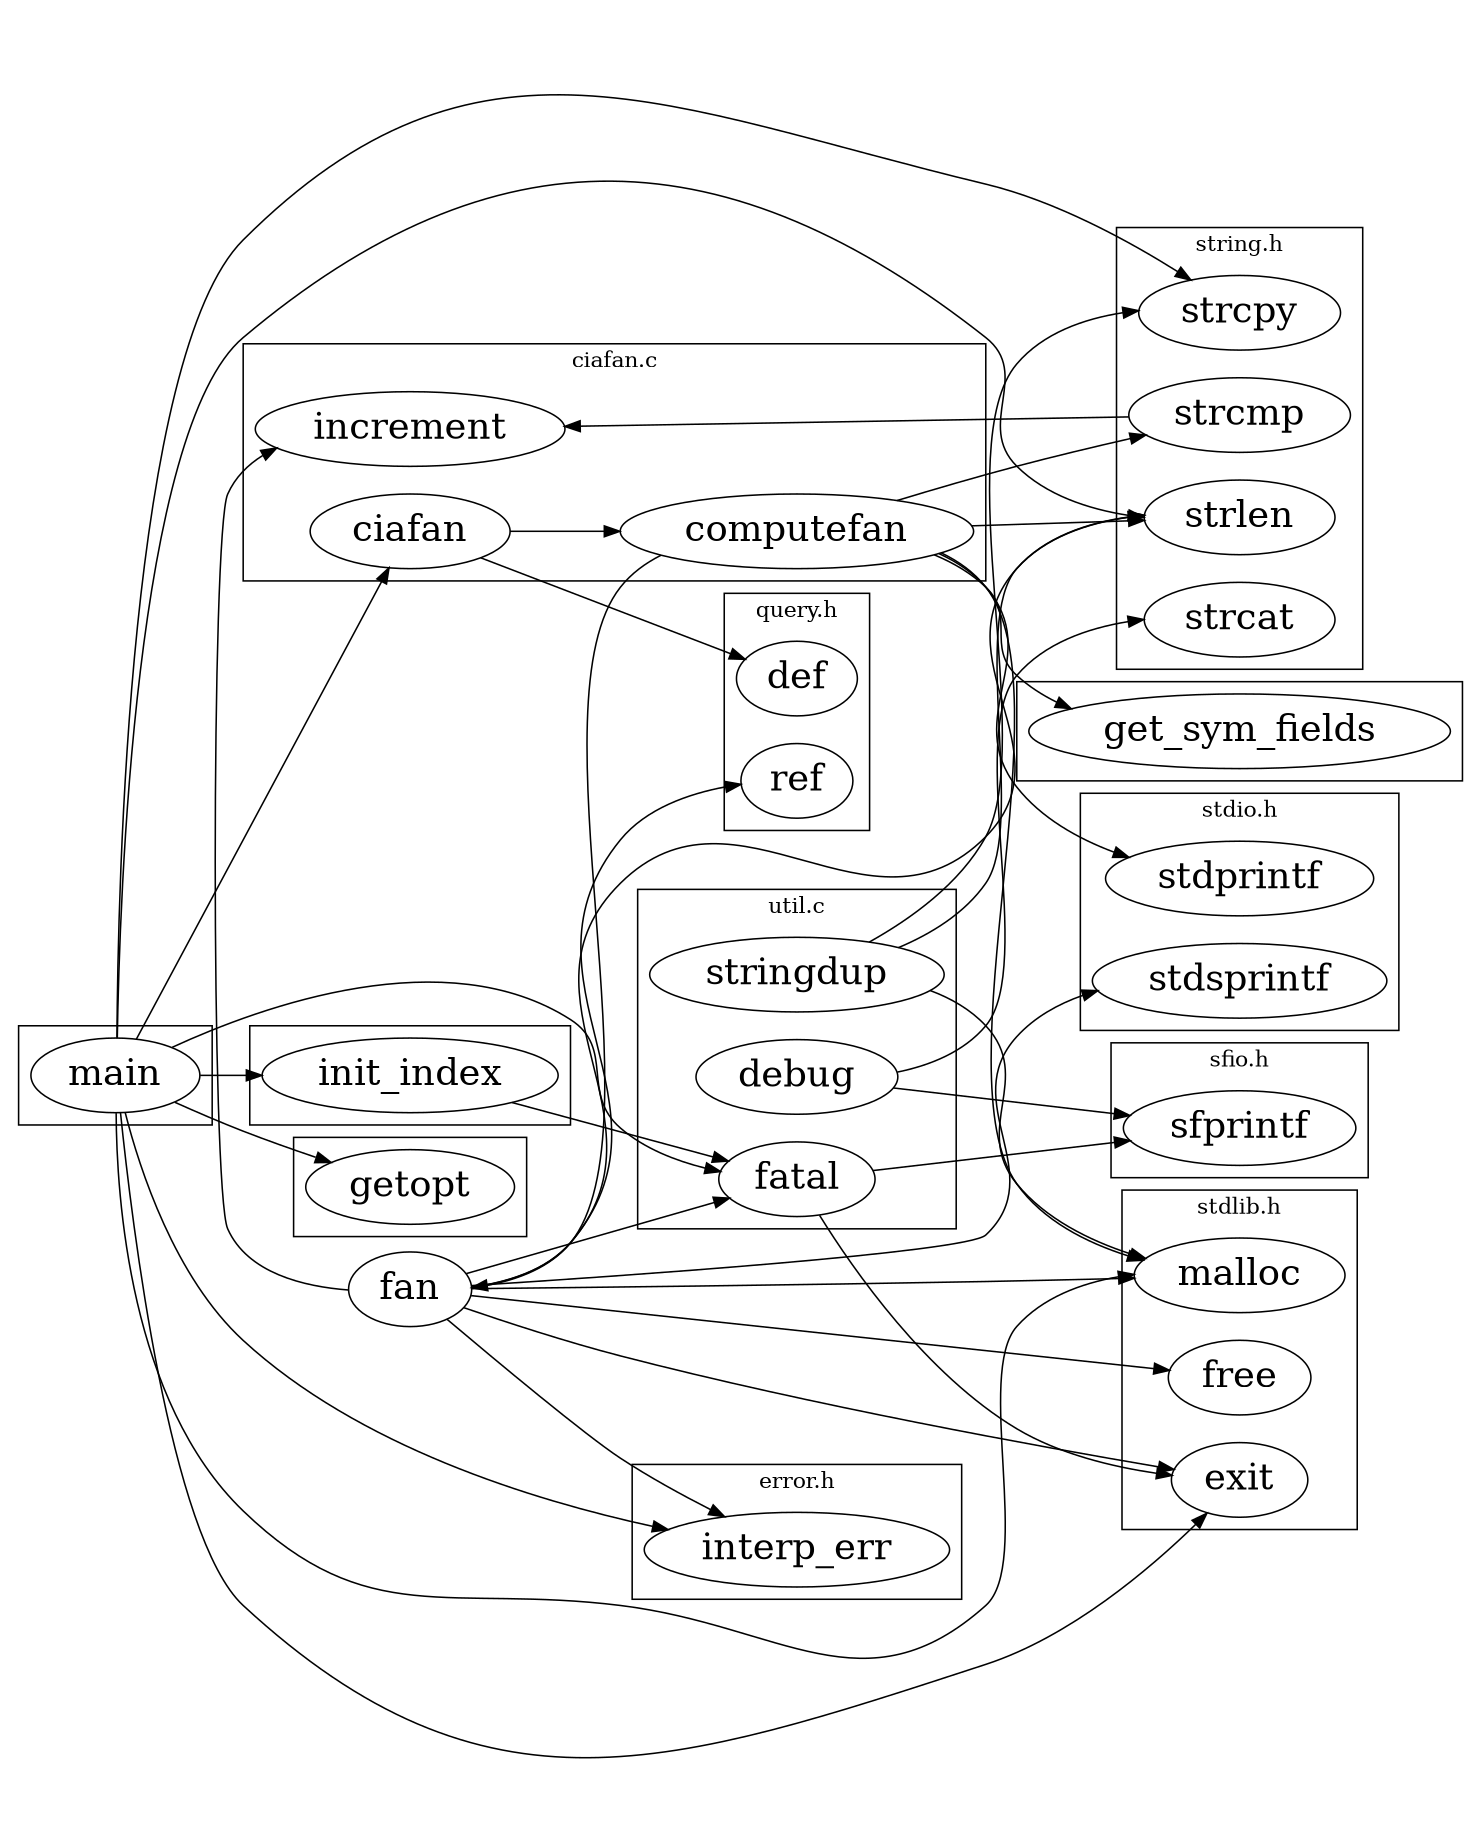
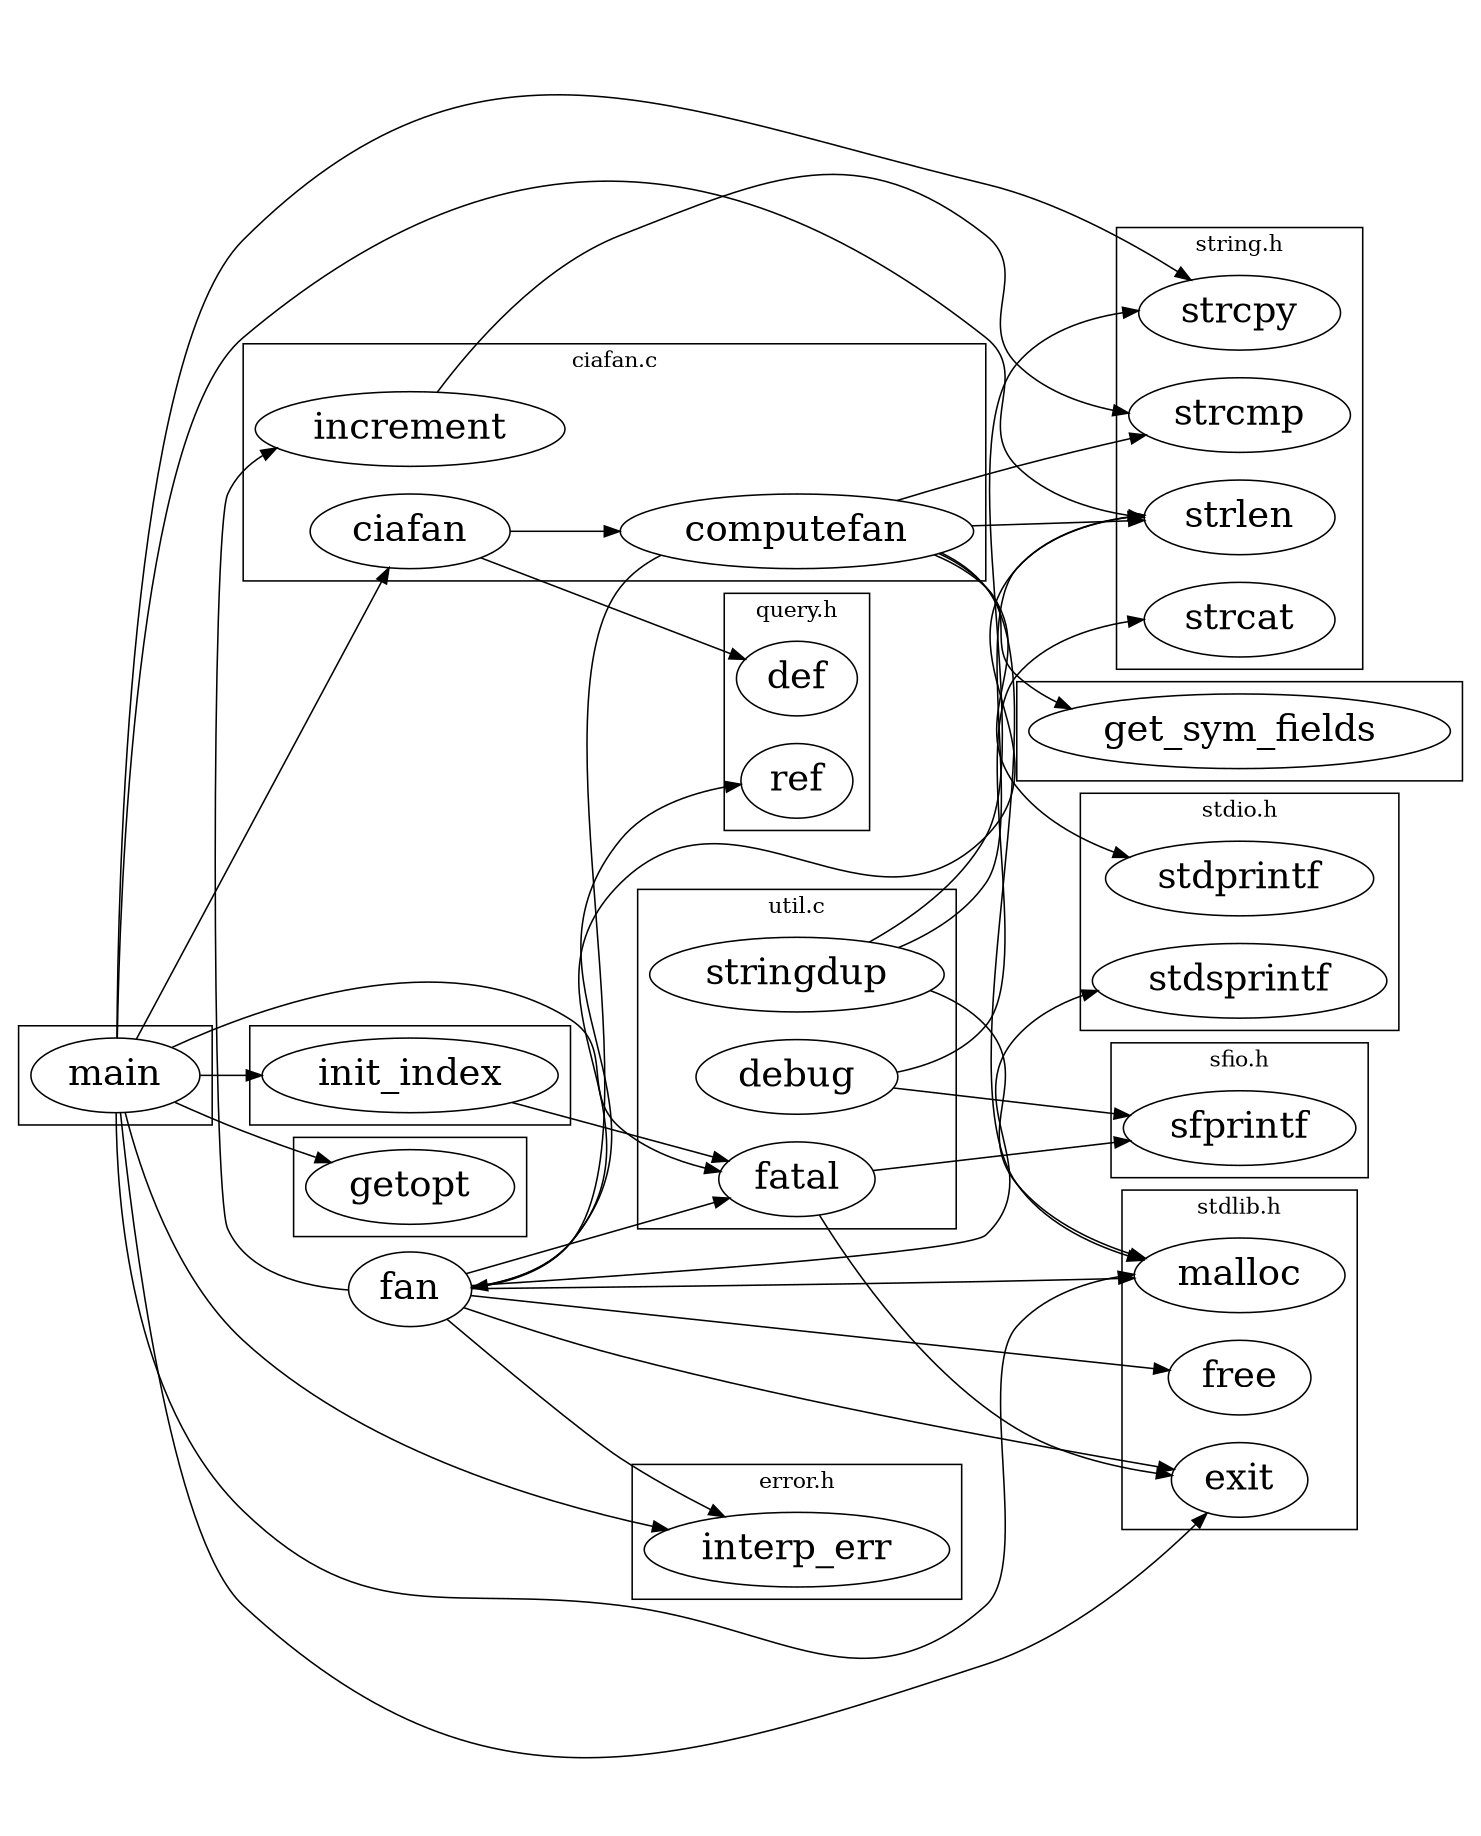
  digraph {
    rankdir=LR
    node [fontsize=24]
    interp_err
    sfprintf
    ciafan
    computefan
    increment
    stringdup
    fatal
    debug
    ref
    def
    get_sym_fields
    stdprintf
    stdsprintf
    getopt
    exit
    malloc
    free
    main
    init_index
    strcpy
    strlen
    strcmp
    strcat
    fan
    subgraph cluster_1 {
      label="error.h"
      interp_err
    }
    subgraph cluster_2 {
      label="sfio.h"
      sfprintf
    }
    subgraph cluster_3 {
      label="ciafan.c"
      ciafan
      computefan
      increment
    }
    subgraph cluster_4 {
      label="util.c"
      stringdup
      fatal
      debug
    }
    subgraph cluster_5 {
      label="query.h"
      ref
      def
    }
    subgraph cluster_6 {
      get_sym_fields
    }
    subgraph cluster_7 {
      label="stdio.h"
      stdprintf
      stdsprintf
    }
    subgraph cluster_8 {
      getopt
    }
    subgraph cluster_9 {
      label="stdlib.h"
      exit
      malloc
      free
    }
    subgraph cluster_10 {
      main
    }
    subgraph cluster_11 {
      init_index
    }
    subgraph cluster_12 {
      label="string.h"
      strcpy
      strlen
      strcmp
      strcat
    }
    ciafan -> computefan
    ciafan -> def
    computefan -> get_sym_fields
    computefan -> stdprintf
    computefan -> malloc
    computefan -> strlen
    computefan -> strcmp
    computefan -> fan
-   strcmp -> increment
+   increment -> strcmp
    stringdup -> malloc
    stringdup -> strcpy
    stringdup -> strlen
    fatal -> sfprintf
    fatal -> exit
    debug -> sfprintf
    debug -> strcat
    main -> interp_err
    main -> ciafan
    main -> fatal
    main -> getopt
    main -> exit
    main -> malloc
    main -> init_index
    main -> strcpy
    main -> strlen
    init_index -> fatal
    fan -> interp_err
    fan -> increment
    fan -> fatal
    fan -> ref
    fan -> stdsprintf
    fan -> exit
    fan -> malloc
    fan -> free
    fan -> strlen
  }
